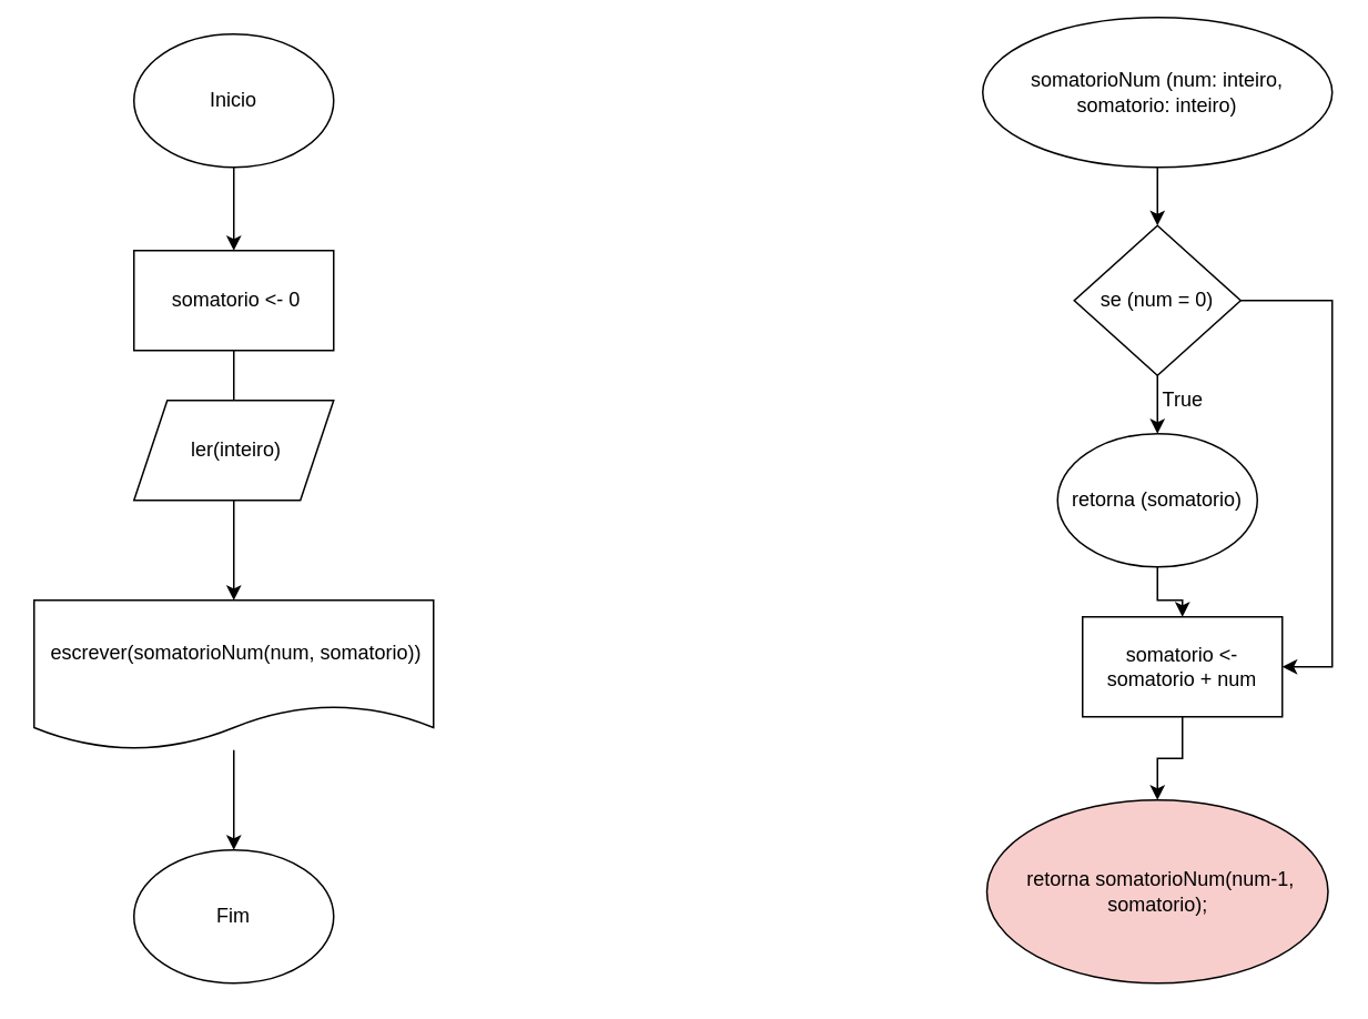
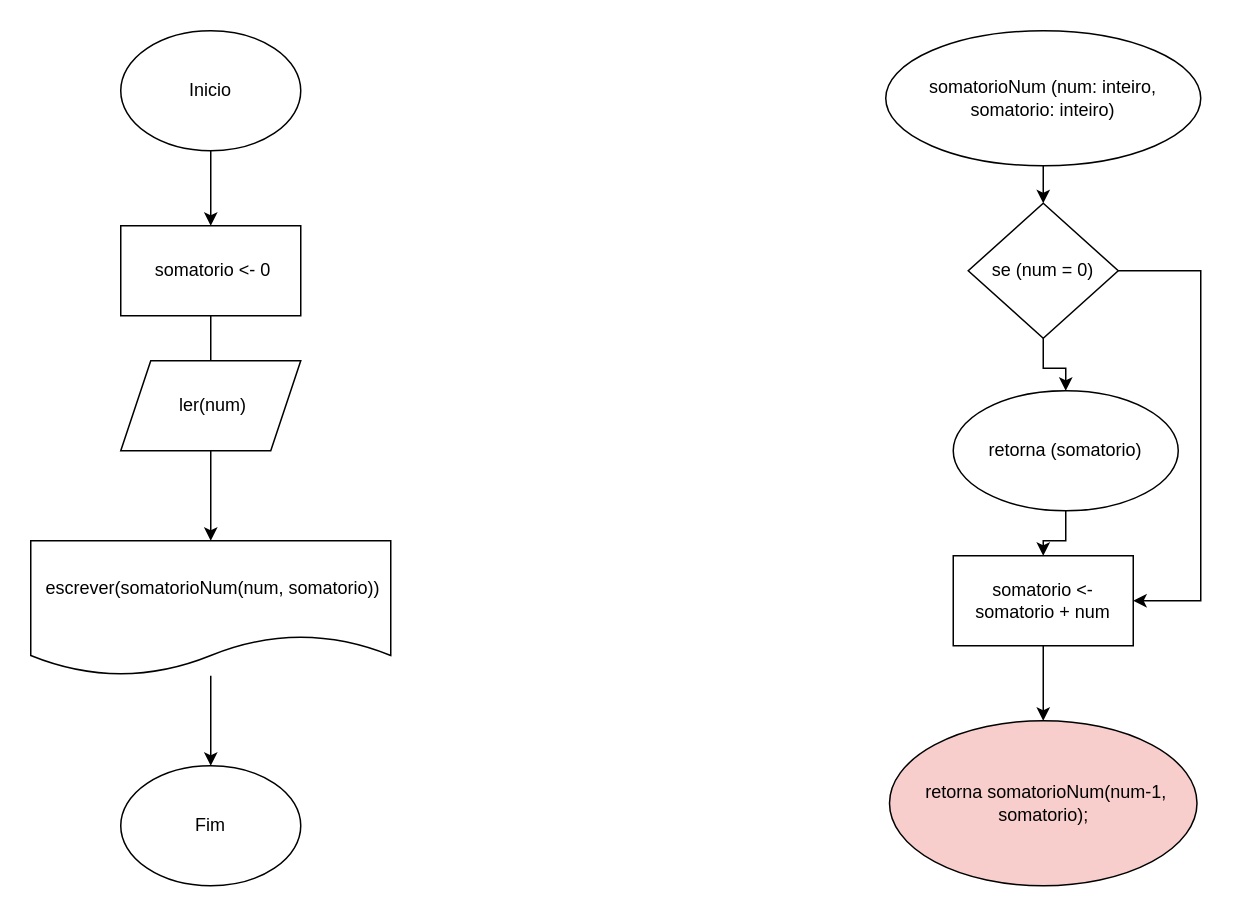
  <mxCell id="0" />
  <mxCell id="1" parent="0" />
  <mxCell id="2" style="edgeStyle=orthogonalEdgeStyle;rounded=0;orthogonalLoop=1;jettySize=auto;html=1;entryX=0.5;entryY=0;entryDx=0;entryDy=0;" edge="1" parent="1" source="3" target="5"><mxGeometry relative="1" as="geometry" /></mxCell>
  <mxCell id="3" value="Inicio" style="ellipse;whiteSpace=wrap;html=1;" vertex="1" parent="1"><mxGeometry x="80" y="20" width="120" height="80" as="geometry" /></mxCell>
  <mxCell id="4" style="edgeStyle=orthogonalEdgeStyle;rounded=0;orthogonalLoop=1;jettySize=auto;html=1;entryX=0.5;entryY=0;entryDx=0;entryDy=0;endArrow=none;" edge="1" parent="1" source="5" target="7"><mxGeometry relative="1" as="geometry" /></mxCell>
  <mxCell id="5" value="&amp;nbsp;somatorio &amp;lt;- 0" style="rounded=0;whiteSpace=wrap;html=1;" vertex="1" parent="1"><mxGeometry x="80" y="150" width="120" height="60" as="geometry" /></mxCell>
  <mxCell id="6" style="edgeStyle=orthogonalEdgeStyle;rounded=0;orthogonalLoop=1;jettySize=auto;html=1;entryX=0.5;entryY=0;entryDx=0;entryDy=0;" edge="1" parent="1" source="7" target="9"><mxGeometry relative="1" as="geometry" /></mxCell>
- <mxCell id="7" value="&amp;nbsp;ler(inteiro)" style="shape=parallelogram;perimeter=parallelogramPerimeter;whiteSpace=wrap;html=1;fixedSize=1;" vertex="1" parent="1"><mxGeometry x="80" y="240" width="120" height="60" as="geometry" /></mxCell>
+ <mxCell id="7" value="&amp;nbsp;ler(num)" style="shape=parallelogram;perimeter=parallelogramPerimeter;whiteSpace=wrap;html=1;fixedSize=1;" vertex="1" parent="1"><mxGeometry x="80" y="240" width="120" height="60" as="geometry" /></mxCell>
  <mxCell id="8" style="edgeStyle=orthogonalEdgeStyle;rounded=0;orthogonalLoop=1;jettySize=auto;html=1;entryX=0.5;entryY=0;entryDx=0;entryDy=0;" edge="1" parent="1" source="9" target="10"><mxGeometry relative="1" as="geometry" /></mxCell>
  <mxCell id="9" value="&amp;nbsp;escrever(somatorioNum(num, somatorio))" style="shape=document;whiteSpace=wrap;html=1;boundedLbl=1;" vertex="1" parent="1"><mxGeometry x="20" y="360" width="240" height="90" as="geometry" /></mxCell>
  <mxCell id="10" value="Fim" style="ellipse;whiteSpace=wrap;html=1;" vertex="1" parent="1"><mxGeometry x="80" y="510" width="120" height="80" as="geometry" /></mxCell>
  <mxCell id="11" style="edgeStyle=orthogonalEdgeStyle;rounded=0;orthogonalLoop=1;jettySize=auto;html=1;entryX=0.5;entryY=0;entryDx=0;entryDy=0;" edge="1" parent="1" source="12" target="15"><mxGeometry relative="1" as="geometry" /></mxCell>
- <mxCell id="12" value="somatorioNum (num: inteiro, somatorio: inteiro)" style="ellipse;whiteSpace=wrap;html=1;" vertex="1" parent="1"><mxGeometry x="590" y="10" width="210" height="90" as="geometry" /></mxCell>
+ <mxCell id="12" value="somatorioNum (num: inteiro, somatorio: inteiro)" style="ellipse;whiteSpace=wrap;html=1;" vertex="1" parent="1"><mxGeometry x="590" y="20" width="210" height="90" as="geometry" /></mxCell>
  <mxCell id="13" style="edgeStyle=orthogonalEdgeStyle;rounded=0;orthogonalLoop=1;jettySize=auto;html=1;" edge="1" parent="1" source="15" target="17"><mxGeometry relative="1" as="geometry" /></mxCell>
  <mxCell id="14" style="edgeStyle=orthogonalEdgeStyle;rounded=0;orthogonalLoop=1;jettySize=auto;html=1;entryX=1;entryY=0.5;entryDx=0;entryDy=0;" edge="1" parent="1" source="15" target="19"><mxGeometry relative="1" as="geometry"><Array as="points"><mxPoint x="800" y="180" /><mxPoint x="800" y="400" /></Array></mxGeometry></mxCell>
  <mxCell id="15" value="se (num = 0)" style="rhombus;whiteSpace=wrap;html=1;" vertex="1" parent="1"><mxGeometry x="645" y="135" width="100" height="90" as="geometry" /></mxCell>
  <mxCell id="16" style="edgeStyle=orthogonalEdgeStyle;rounded=0;orthogonalLoop=1;jettySize=auto;html=1;entryX=0.5;entryY=0;entryDx=0;entryDy=0;" edge="1" parent="1" source="17" target="19"><mxGeometry relative="1" as="geometry" /></mxCell>
- <mxCell id="17" value="retorna (somatorio)" style="ellipse;whiteSpace=wrap;html=1;" vertex="1" parent="1"><mxGeometry x="635" y="260" width="120" height="80" as="geometry" /></mxCell>
+ <mxCell id="17" value="retorna (somatorio)" style="ellipse;whiteSpace=wrap;html=1;" vertex="1" parent="1"><mxGeometry x="635" y="260" width="150" height="80" as="geometry" /></mxCell>
  <mxCell id="18" style="edgeStyle=orthogonalEdgeStyle;rounded=0;orthogonalLoop=1;jettySize=auto;html=1;entryX=0.5;entryY=0;entryDx=0;entryDy=0;" edge="1" parent="1" source="19" target="20"><mxGeometry relative="1" as="geometry" /></mxCell>
- <mxCell id="19" value="somatorio &amp;lt;- somatorio + num" style="rounded=0;whiteSpace=wrap;html=1;" vertex="1" parent="1"><mxGeometry x="650" y="370" width="120" height="60" as="geometry" /></mxCell>
+ <mxCell id="19" value="somatorio &amp;lt;- somatorio + num" style="rounded=0;whiteSpace=wrap;html=1;" vertex="1" parent="1"><mxGeometry x="635" y="370" width="120" height="60" as="geometry" /></mxCell>
  <mxCell id="20" value="&amp;nbsp;retorna somatorioNum(num-1, somatorio);" style="ellipse;whiteSpace=wrap;html=1;fillColor=#f8cecc;" vertex="1" parent="1"><mxGeometry x="592.5" y="480" width="205" height="110" as="geometry" /></mxCell>
- <mxCell id="21" value="True" style="text;html=1;align=center;verticalAlign=middle;resizable=0;points=[];autosize=1;" vertex="1" parent="1"><mxGeometry x="690" y="230" width="40" height="20" as="geometry" /></mxCell>
